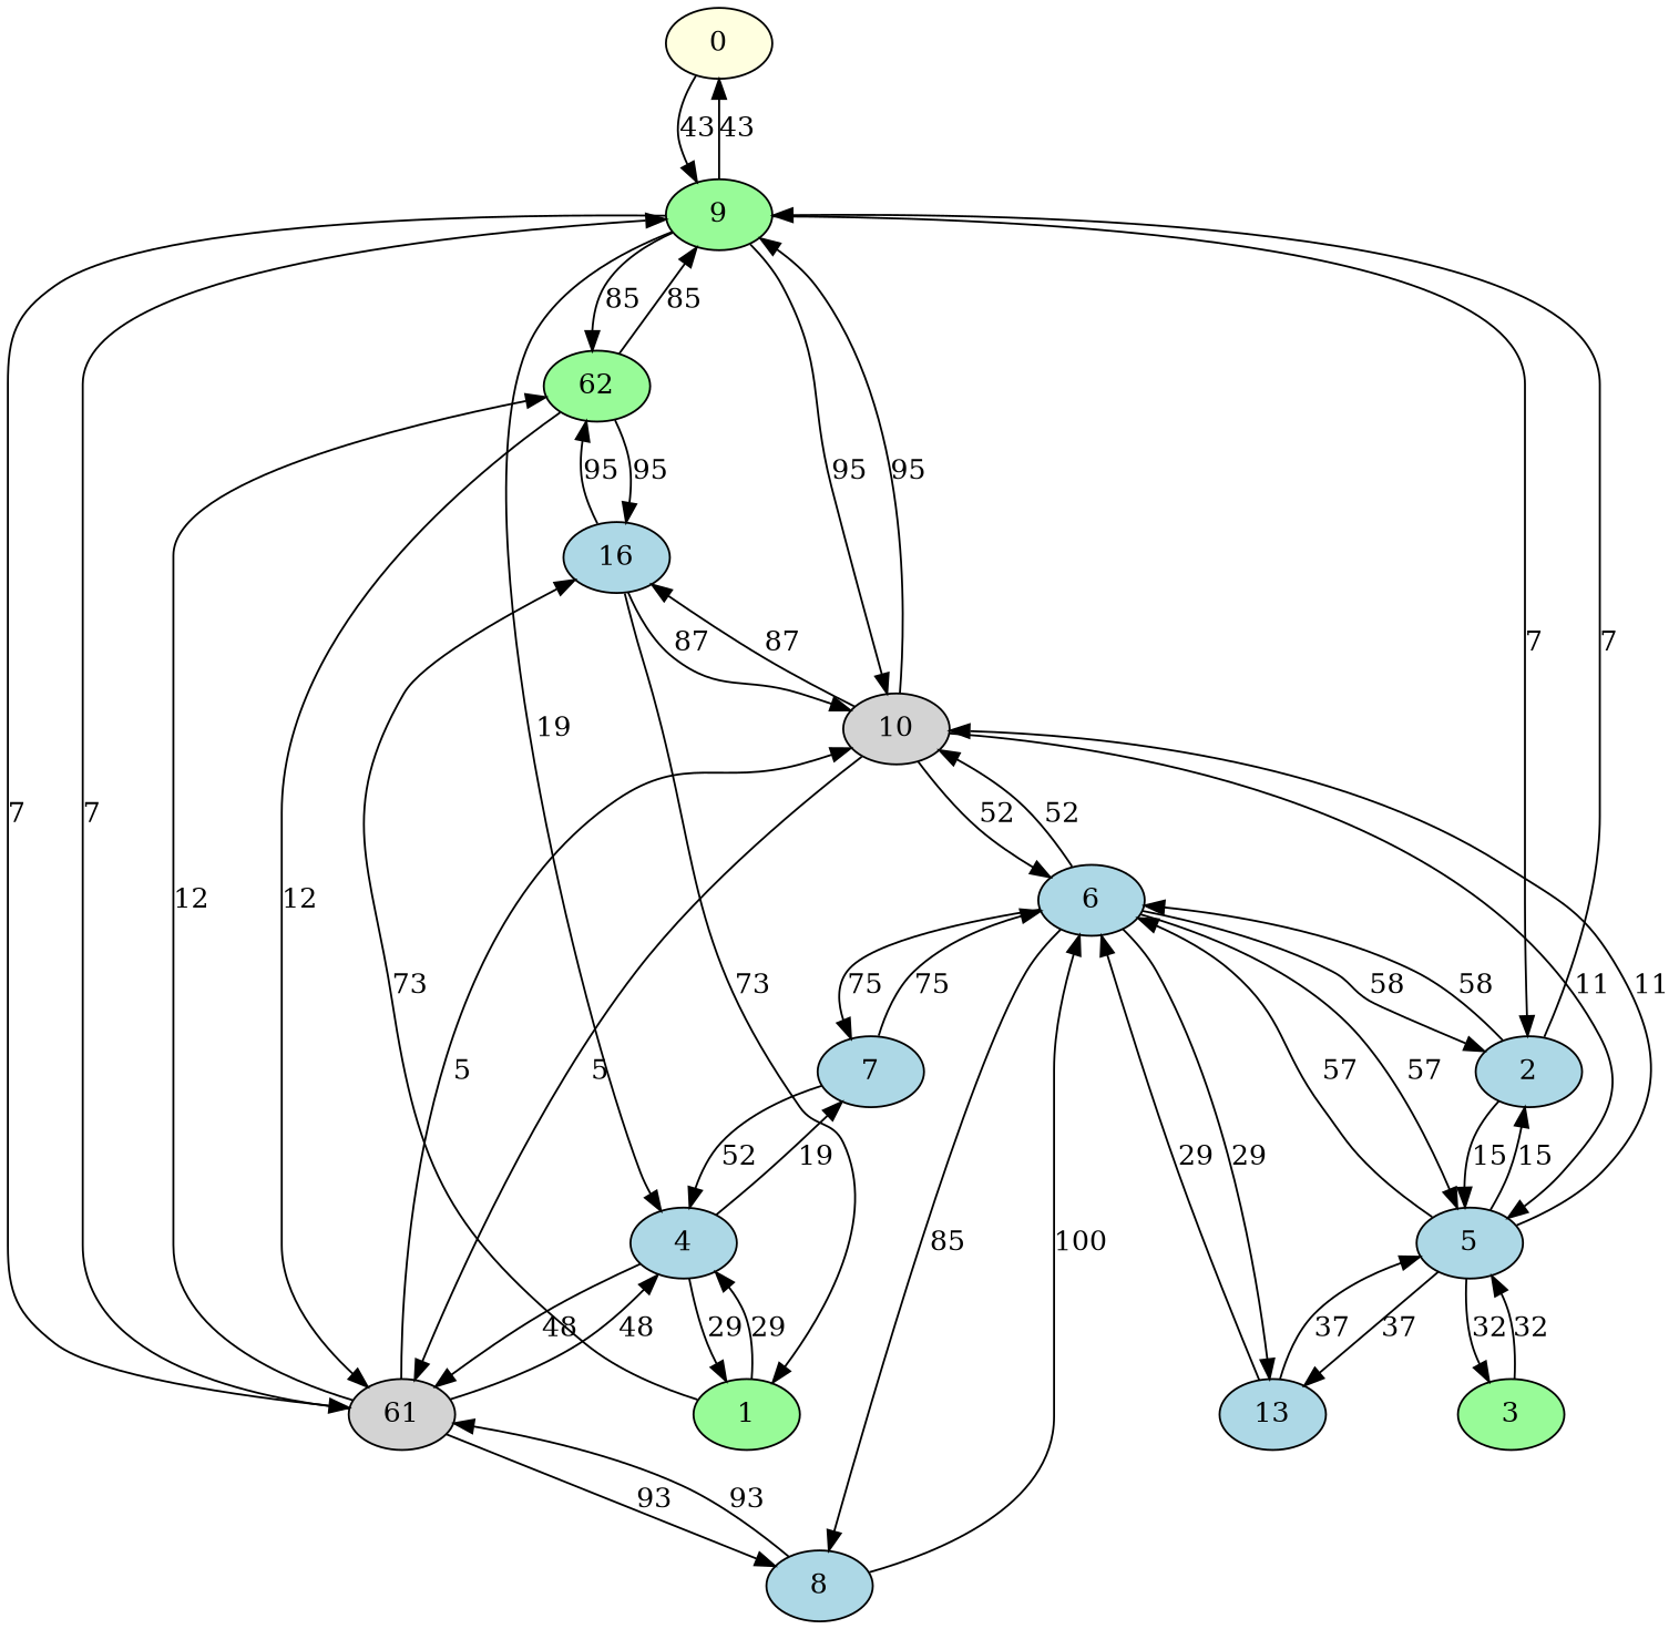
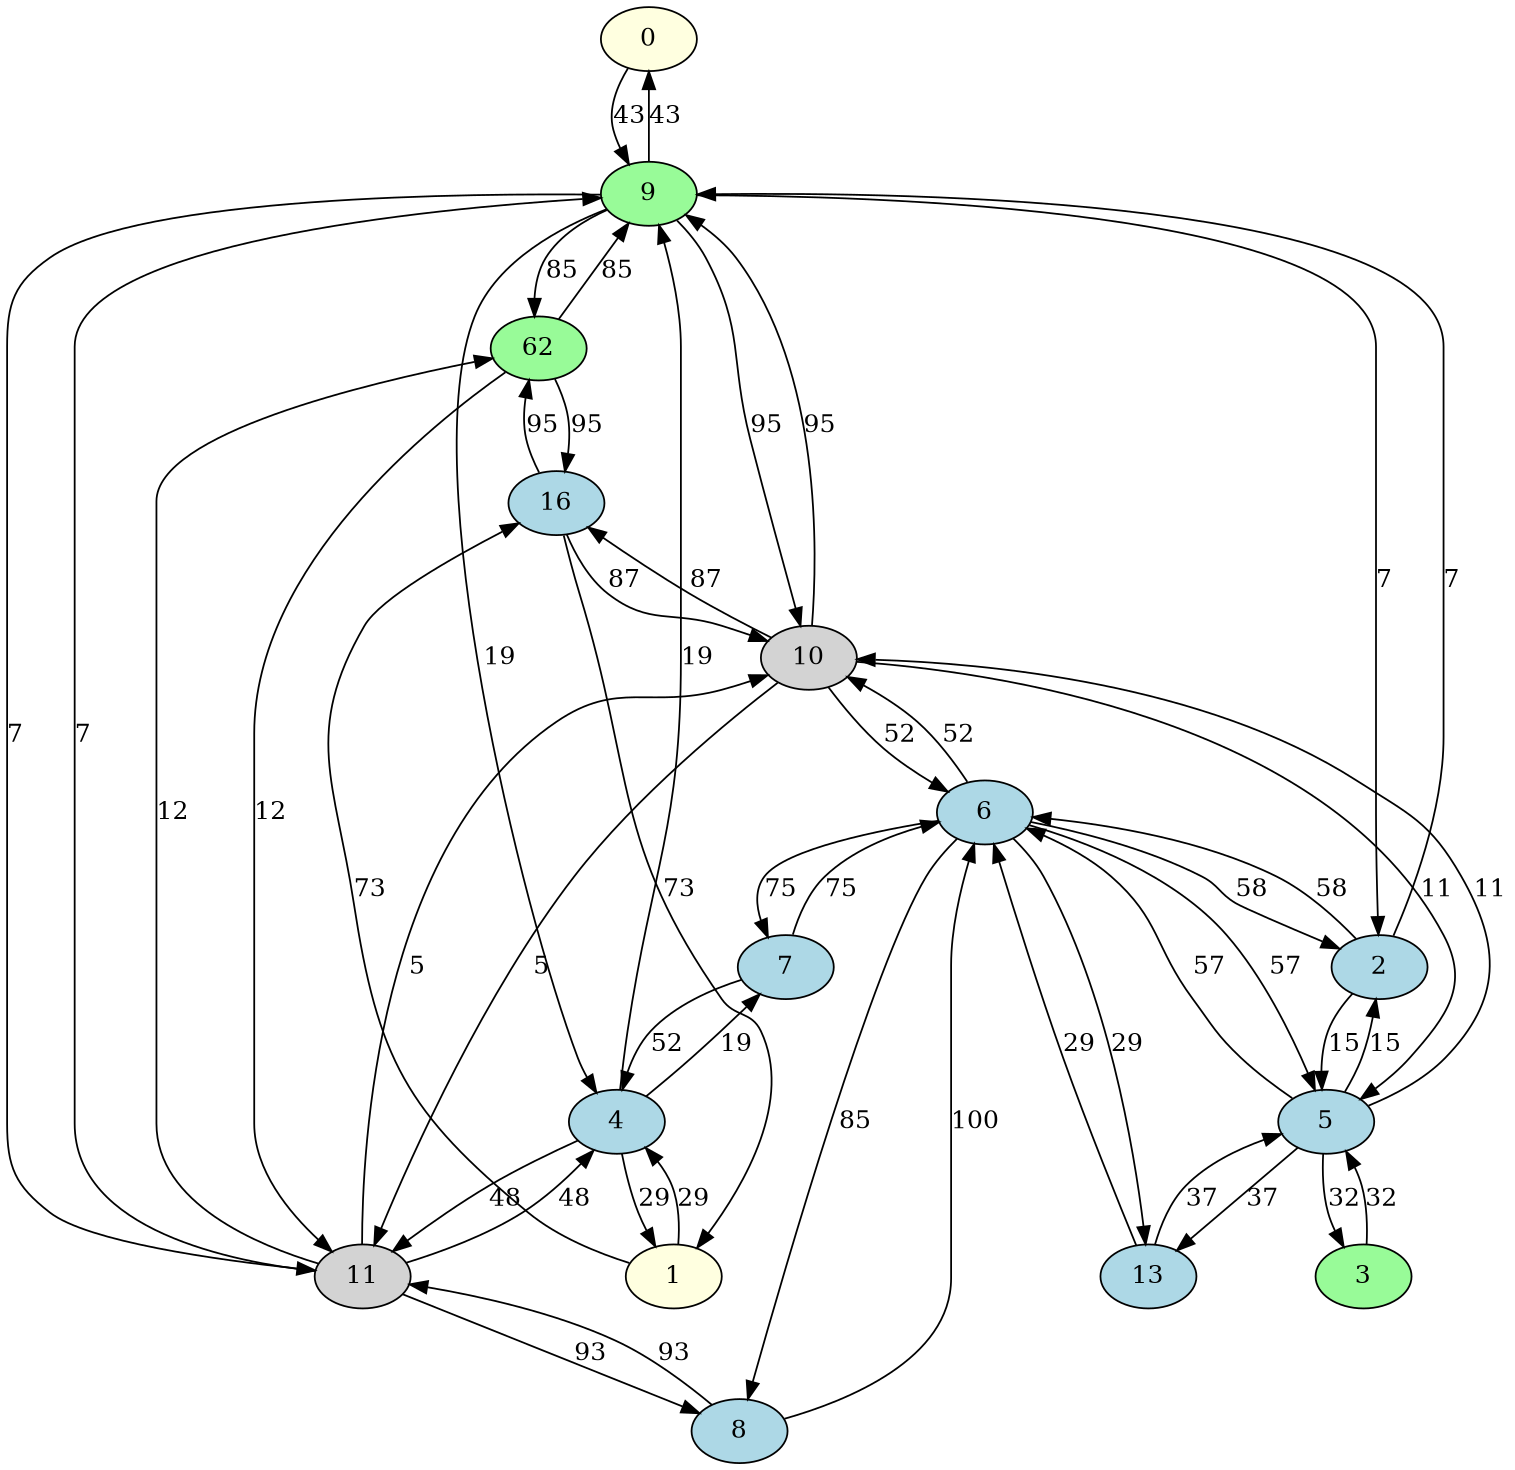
  digraph {
    node [fillcolor=lightblue style=filled]
    0 [fillcolor=lightyellow]
    9 [fillcolor=palegreen]
    4
    2
-   11 [fillcolor=lightgrey label=61]
+   11 [fillcolor=lightgrey]
    10 [fillcolor=lightgrey]
    n7 [fillcolor=palegreen label=62]
-   1 [fillcolor=palegreen]
+   1 [fillcolor=lightyellow]
    7
    5
    6
    8
    n13 [label=16]
    3 [fillcolor=palegreen]
    13
    0 -> 9 [label=43]
    9 -> 0 [label=43]
    9 -> 4 [label=19]
    9 -> 2 [label=7]
    9 -> 11 [label=7]
    9 -> 10 [label=95]
    9 -> n7 [label=85]
+   4 -> 9 [label=19]
    4 -> 11 [label=48]
    4 -> 1 [label=29]
    4 -> 7 [label=19]
    2 -> 9 [label=7]
    2 -> 5 [label=15]
    2 -> 6 [label=58]
    11 -> 9 [label=7]
    11 -> 4 [label=48]
    11 -> 10 [label=5]
    11 -> n7 [label=12]
    11 -> 8 [label=93]
    10 -> 9 [label=95]
    10 -> 11 [label=5]
    10 -> 5 [label=11]
    10 -> 6 [label=52]
    10 -> n13 [label=87]
    n7 -> 9 [label=85]
    n7 -> 11 [label=12]
    n7 -> n13 [label=95]
    1 -> 4 [label=29]
    1 -> n13 [label=73]
    7 -> 4 [label=52]
    7 -> 6 [label=75]
    5 -> 2 [label=15]
    5 -> 10 [label=11]
    5 -> 6 [label=57]
    5 -> 3 [label=32]
    5 -> 13 [label=37]
    6 -> 2 [label=58]
    6 -> 10 [label=52]
    6 -> 7 [label=75]
    6 -> 5 [label=57]
    6 -> 8 [label=85]
    6 -> 13 [label=29]
    8 -> 11 [label=93]
    8 -> 6 [label=100]
    n13 -> 10 [label=87]
    n13 -> n7 [label=95]
    n13 -> 1 [label=73]
    3 -> 5 [label=32]
    13 -> 5 [label=37]
    13 -> 6 [label=29]
  }
